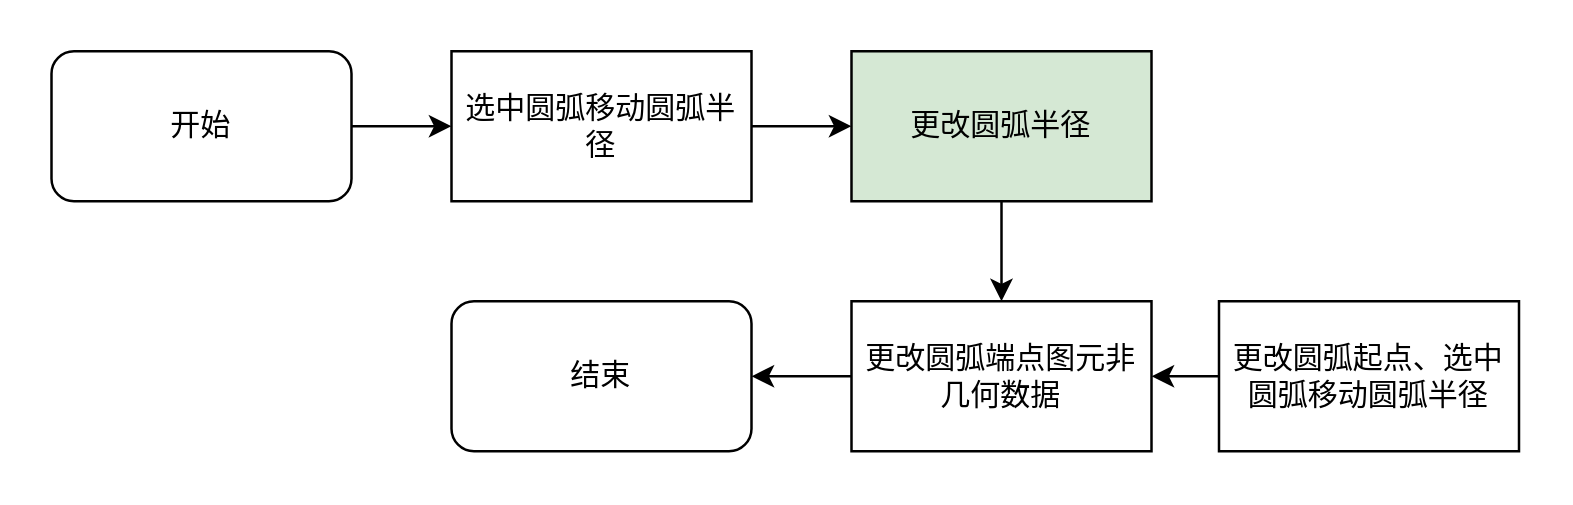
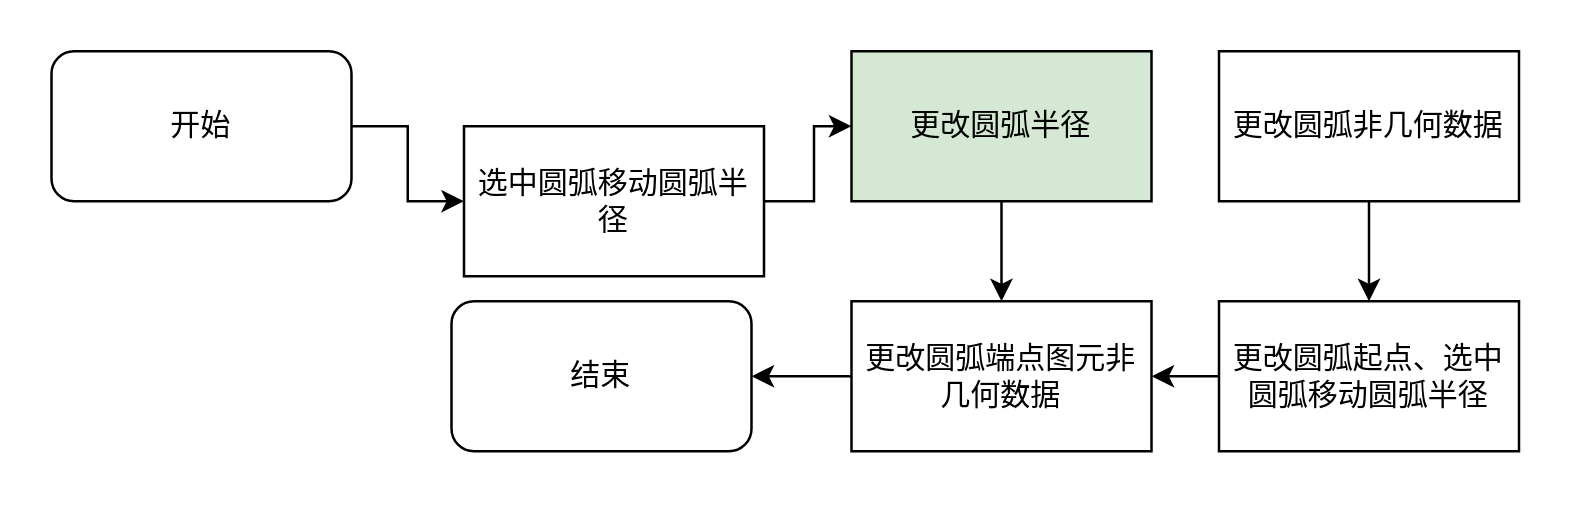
  <mxCell id="0" />
  <mxCell id="1" parent="0" />
  <mxCell id="2" style="edgeStyle=orthogonalEdgeStyle;rounded=0;orthogonalLoop=1;jettySize=auto;html=1;entryX=0;entryY=0.5;entryDx=0;entryDy=0;" edge="1" parent="1" source="3" target="5"><mxGeometry relative="1" as="geometry" /></mxCell>
  <mxCell id="3" value="开始" style="rounded=1;whiteSpace=wrap;html=1;" vertex="1" parent="1"><mxGeometry x="20" y="20" width="120" height="60" as="geometry" /></mxCell>
  <mxCell id="4" value="" style="edgeStyle=orthogonalEdgeStyle;rounded=0;orthogonalLoop=1;jettySize=auto;html=1;" edge="1" parent="1" source="5" target="7"><mxGeometry relative="1" as="geometry" /></mxCell>
- <mxCell id="5" value="选中圆弧移动圆弧半径" style="rounded=0;whiteSpace=wrap;html=1;" vertex="1" parent="1"><mxGeometry x="180" y="20" width="120" height="60" as="geometry" /></mxCell>
+ <mxCell id="5" value="选中圆弧移动圆弧半径" style="rounded=0;whiteSpace=wrap;html=1;" vertex="1" parent="1"><mxGeometry x="185" y="50" width="120" height="60" as="geometry" /></mxCell>
  <mxCell id="6" value="" style="edgeStyle=orthogonalEdgeStyle;rounded=0;orthogonalLoop=1;jettySize=auto;html=1;" edge="1" parent="1" source="7" target="13"><mxGeometry relative="1" as="geometry" /></mxCell>
  <mxCell id="7" value="更改圆弧半径" style="whiteSpace=wrap;html=1;rounded=0;fillColor=#d5e8d4;" vertex="1" parent="1"><mxGeometry x="340" y="20" width="120" height="60" as="geometry" /></mxCell>
+ <mxCell id="8" style="edgeStyle=orthogonalEdgeStyle;rounded=0;orthogonalLoop=1;jettySize=auto;html=1;entryX=0.5;entryY=0;entryDx=0;entryDy=0;" edge="1" parent="1" source="9" target="11"><mxGeometry relative="1" as="geometry" /></mxCell>
+ <mxCell id="9" value="更改圆弧非几何数据" style="whiteSpace=wrap;html=1;rounded=0;" vertex="1" parent="1"><mxGeometry x="487" y="20" width="120" height="60" as="geometry" /></mxCell>
  <mxCell id="10" style="edgeStyle=orthogonalEdgeStyle;rounded=0;orthogonalLoop=1;jettySize=auto;html=1;entryX=1;entryY=0.5;entryDx=0;entryDy=0;" edge="1" parent="1" source="11" target="13"><mxGeometry relative="1" as="geometry"><mxPoint x="310" y="200" as="targetPoint" /></mxGeometry></mxCell>
  <mxCell id="11" value="更改圆弧起点、选中圆弧移动圆弧半径" style="rounded=0;whiteSpace=wrap;html=1;" vertex="1" parent="1"><mxGeometry x="487" y="120" width="120" height="60" as="geometry" /></mxCell>
  <mxCell id="12" style="edgeStyle=orthogonalEdgeStyle;rounded=0;orthogonalLoop=1;jettySize=auto;html=1;entryX=1;entryY=0.5;entryDx=0;entryDy=0;" edge="1" parent="1" source="13" target="14"><mxGeometry relative="1" as="geometry" /></mxCell>
  <mxCell id="13" value="更改圆弧端点图元非几何数据" style="rounded=0;whiteSpace=wrap;html=1;" vertex="1" parent="1"><mxGeometry x="340" y="120" width="120" height="60" as="geometry" /></mxCell>
  <mxCell id="14" value="结束" style="rounded=1;whiteSpace=wrap;html=1;" vertex="1" parent="1"><mxGeometry x="180" y="120" width="120" height="60" as="geometry" /></mxCell>
